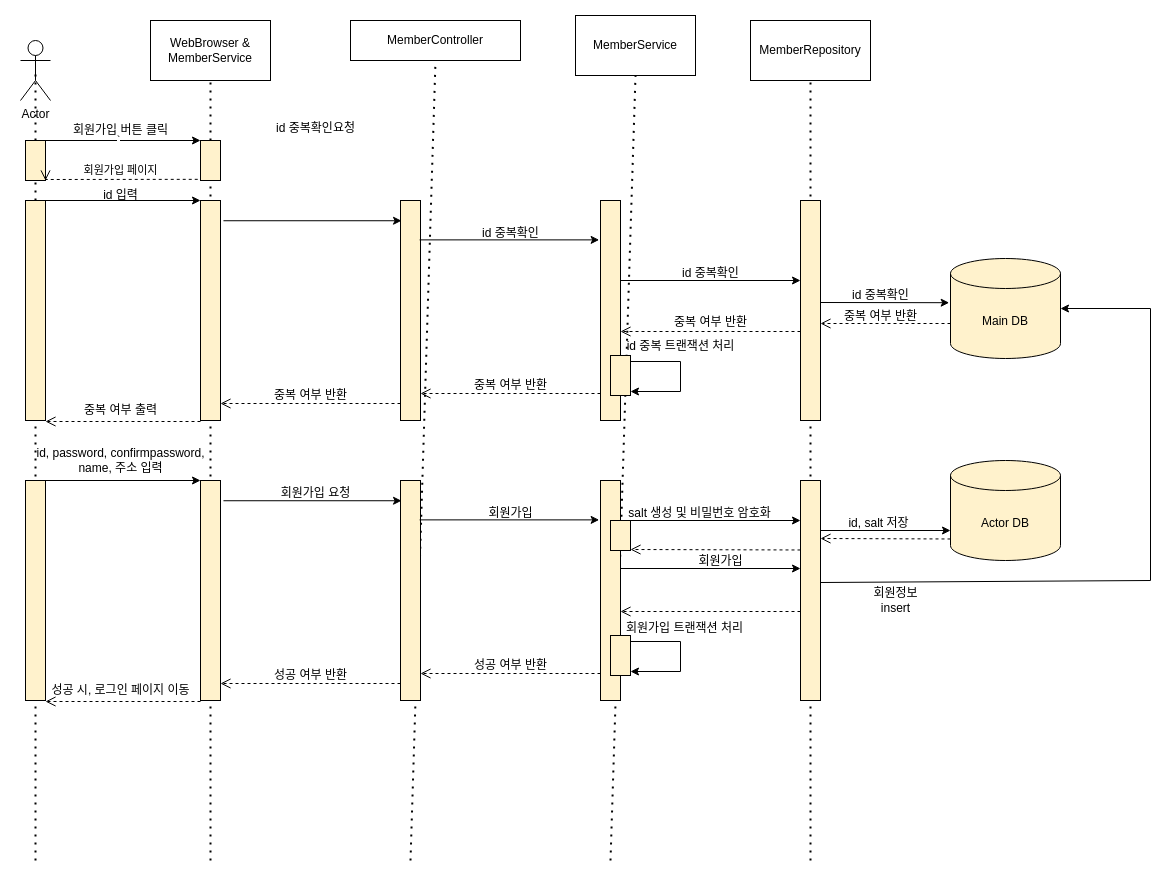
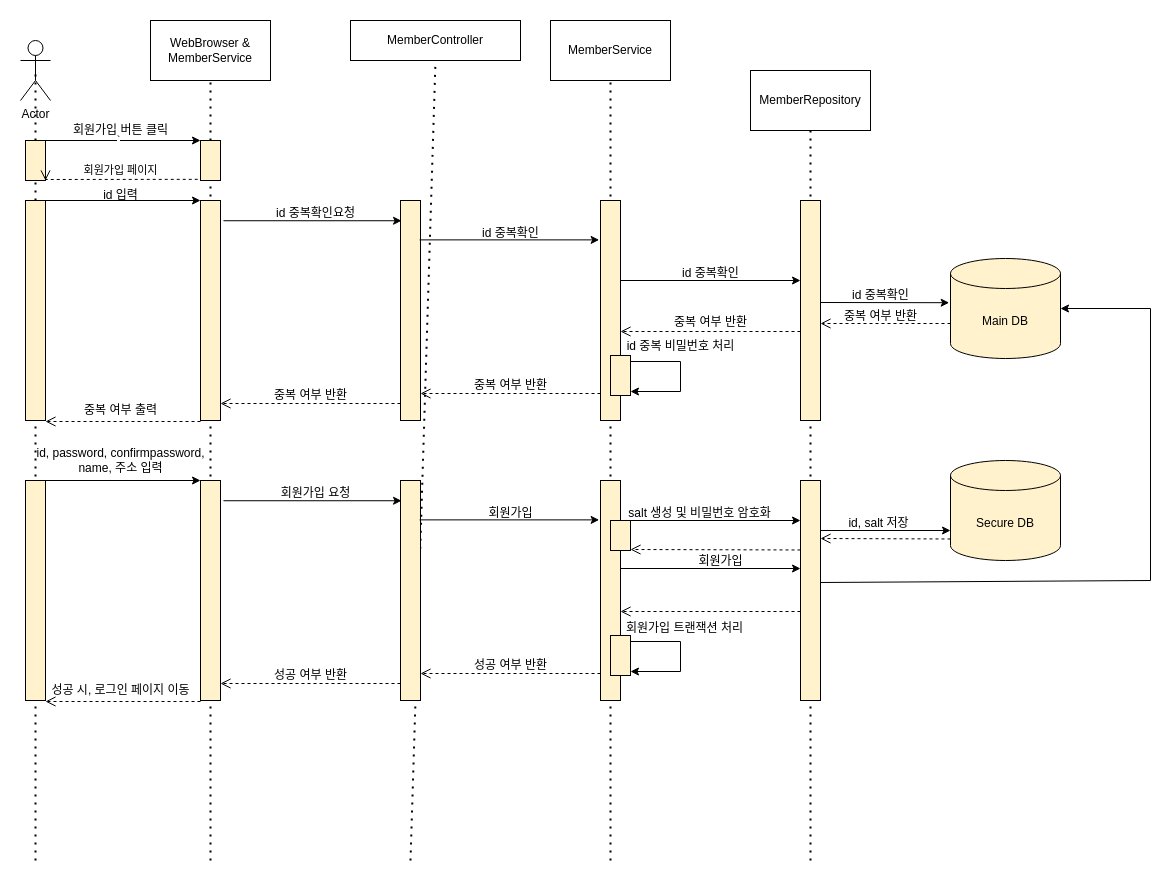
  <mxCell id="0" />
  <mxCell id="1" parent="0" />
  <mxCell id="2" value="Actor" style="shape=umlActor;verticalLabelPosition=bottom;verticalAlign=top;html=1;outlineConnect=0;" parent="1" vertex="1"><mxGeometry x="20" y="40" width="30" height="60" as="geometry" /></mxCell>
  <mxCell id="3" value="" style="endArrow=none;dashed=1;html=1;dashPattern=1 3;strokeWidth=2;rounded=0;entryX=0.5;entryY=0.5;entryDx=0;entryDy=0;entryPerimeter=0;" edge="1" parent="1" source="8" target="2"><mxGeometry width="50" height="50" relative="1" as="geometry"><mxPoint x="35" y="700" as="sourcePoint" /><mxPoint x="470" y="360" as="targetPoint" /></mxGeometry></mxCell>
  <mxCell id="4" value="WebBrowser &amp;amp;&lt;br&gt;MemberService" style="rounded=0;whiteSpace=wrap;html=1;" vertex="1" parent="1"><mxGeometry x="150" y="20" width="120" height="60" as="geometry" /></mxCell>
  <mxCell id="5" value="" style="endArrow=none;dashed=1;html=1;dashPattern=1 3;strokeWidth=2;rounded=0;entryX=0.5;entryY=1;entryDx=0;entryDy=0;" edge="1" parent="1" target="4"><mxGeometry width="50" height="50" relative="1" as="geometry"><mxPoint x="210" y="860" as="sourcePoint" /><mxPoint x="45" y="80" as="targetPoint" /></mxGeometry></mxCell>
  <mxCell id="6" value="" style="rounded=0;whiteSpace=wrap;html=1;fillColor=#FFF2CC;" vertex="1" parent="1"><mxGeometry x="200" y="140" width="20" height="40" as="geometry" /></mxCell>
  <mxCell id="7" value="" style="endArrow=none;dashed=1;html=1;dashPattern=1 3;strokeWidth=2;rounded=0;entryX=0.5;entryY=0.5;entryDx=0;entryDy=0;entryPerimeter=0;" edge="1" parent="1" source="29" target="8"><mxGeometry width="50" height="50" relative="1" as="geometry"><mxPoint x="35" y="700" as="sourcePoint" /><mxPoint x="35" y="70" as="targetPoint" /></mxGeometry></mxCell>
  <mxCell id="8" value="" style="rounded=0;whiteSpace=wrap;html=1;fillColor=#FFF2CC;" vertex="1" parent="1"><mxGeometry x="25" y="140" width="20" height="40" as="geometry" /></mxCell>
  <mxCell id="9" value="MemberController" style="rounded=0;whiteSpace=wrap;html=1;" vertex="1" parent="1"><mxGeometry x="350" y="20" width="170" height="40" as="geometry" /></mxCell>
  <mxCell id="10" value="" style="endArrow=none;dashed=1;html=1;dashPattern=1 3;strokeWidth=2;rounded=0;entryX=0.5;entryY=1;entryDx=0;entryDy=0;" edge="1" parent="1" target="9"><mxGeometry width="50" height="50" relative="1" as="geometry"><mxPoint x="410" y="860" as="sourcePoint" /><mxPoint x="245" y="80" as="targetPoint" /></mxGeometry></mxCell>
  <mxCell id="11" value="" style="rounded=0;whiteSpace=wrap;html=1;fillColor=#FFF2CC;" vertex="1" parent="1"><mxGeometry x="400" y="200" width="20" height="220" as="geometry" /></mxCell>
- <mxCell id="12" value="MemberService" style="rounded=0;whiteSpace=wrap;html=1;" vertex="1" parent="1"><mxGeometry x="575" y="15" width="120" height="60" as="geometry" /></mxCell>
+ <mxCell id="12" value="MemberService" style="rounded=0;whiteSpace=wrap;html=1;" vertex="1" parent="1"><mxGeometry x="550" y="20" width="120" height="60" as="geometry" /></mxCell>
  <mxCell id="13" value="" style="endArrow=none;dashed=1;html=1;dashPattern=1 3;strokeWidth=2;rounded=0;entryX=0.5;entryY=1;entryDx=0;entryDy=0;" edge="1" parent="1" target="12"><mxGeometry width="50" height="50" relative="1" as="geometry"><mxPoint x="610" y="860" as="sourcePoint" /><mxPoint x="445" y="80" as="targetPoint" /></mxGeometry></mxCell>
  <mxCell id="14" value="" style="rounded=0;whiteSpace=wrap;html=1;fillColor=#FFF2CC;" vertex="1" parent="1"><mxGeometry x="600" y="200" width="20" height="220" as="geometry" /></mxCell>
- <mxCell id="15" value="MemberRepository" style="rounded=0;whiteSpace=wrap;html=1;" vertex="1" parent="1"><mxGeometry x="750" y="20" width="120" height="60" as="geometry" /></mxCell>
+ <mxCell id="15" value="MemberRepository" style="rounded=0;whiteSpace=wrap;html=1;" vertex="1" parent="1"><mxGeometry x="750" y="70" width="120" height="60" as="geometry" /></mxCell>
  <mxCell id="16" value="" style="endArrow=none;dashed=1;html=1;dashPattern=1 3;strokeWidth=2;rounded=0;entryX=0.5;entryY=1;entryDx=0;entryDy=0;" edge="1" parent="1" target="15"><mxGeometry width="50" height="50" relative="1" as="geometry"><mxPoint x="810" y="860" as="sourcePoint" /><mxPoint x="645" y="80" as="targetPoint" /></mxGeometry></mxCell>
  <mxCell id="17" value="" style="rounded=0;whiteSpace=wrap;html=1;fillColor=#FFF2CC;" vertex="1" parent="1"><mxGeometry x="800" y="200" width="20" height="220" as="geometry" /></mxCell>
  <mxCell id="18" value="Main DB" style="shape=cylinder3;whiteSpace=wrap;html=1;boundedLbl=1;backgroundOutline=1;size=15;fillColor=#FFF2CC;" vertex="1" parent="1"><mxGeometry x="950" y="258" width="110" height="100" as="geometry" /></mxCell>
  <mxCell id="19" value="`" style="edgeStyle=none;orthogonalLoop=1;jettySize=auto;html=1;rounded=0;entryX=0;entryY=0;entryDx=0;entryDy=0;exitX=0.5;exitY=0;exitDx=0;exitDy=0;" edge="1" parent="1" source="8" target="6"><mxGeometry width="100" relative="1" as="geometry"><mxPoint x="20" y="160" as="sourcePoint" /><mxPoint x="120" y="160" as="targetPoint" /><Array as="points" /></mxGeometry></mxCell>
  <mxCell id="20" value="회원가입 버튼 클릭" style="text;html=1;align=center;verticalAlign=middle;resizable=0;points=[];autosize=1;strokeColor=none;fillColor=none;" vertex="1" parent="1"><mxGeometry x="55" y="115" width="130" height="30" as="geometry" /></mxCell>
  <mxCell id="21" value="회원가입 페이지" style="html=1;verticalAlign=bottom;endArrow=open;dashed=1;endSize=8;edgeStyle=elbowEdgeStyle;elbow=vertical;curved=0;rounded=0;exitX=-0.138;exitY=0.971;exitDx=0;exitDy=0;exitPerimeter=0;entryX=1;entryY=1;entryDx=0;entryDy=0;" edge="1" parent="1" source="6" target="8"><mxGeometry relative="1" as="geometry"><mxPoint x="330" y="290" as="sourcePoint" /><mxPoint x="44" y="170" as="targetPoint" /></mxGeometry></mxCell>
  <mxCell id="22" value="" style="endArrow=classic;html=1;rounded=0;exitX=1;exitY=0;exitDx=0;exitDy=0;entryX=0;entryY=0;entryDx=0;entryDy=0;" edge="1" parent="1" source="29" target="30"><mxGeometry width="50" height="50" relative="1" as="geometry"><mxPoint x="200" y="260" as="sourcePoint" /><mxPoint x="197" y="220" as="targetPoint" /></mxGeometry></mxCell>
  <mxCell id="23" value="id 입력" style="text;html=1;align=center;verticalAlign=middle;resizable=0;points=[];autosize=1;strokeColor=none;fillColor=none;" vertex="1" parent="1"><mxGeometry x="90" y="180" width="60" height="30" as="geometry" /></mxCell>
  <mxCell id="24" value="" style="endArrow=classic;html=1;rounded=0;entryX=0.052;entryY=0.092;entryDx=0;entryDy=0;entryPerimeter=0;exitX=1.148;exitY=0.092;exitDx=0;exitDy=0;exitPerimeter=0;" edge="1" parent="1" source="30" target="11"><mxGeometry width="50" height="50" relative="1" as="geometry"><mxPoint x="220" y="235" as="sourcePoint" /><mxPoint x="400" y="226" as="targetPoint" /></mxGeometry></mxCell>
- <mxCell id="25" value="id 중복확인요청" style="text;html=1;align=center;verticalAlign=middle;resizable=0;points=[];autosize=1;strokeColor=none;fillColor=none;" vertex="1" parent="1"><mxGeometry x="260" y="113" width="110" height="30" as="geometry" /></mxCell>
+ <mxCell id="25" value="id 중복확인요청" style="text;html=1;align=center;verticalAlign=middle;resizable=0;points=[];autosize=1;strokeColor=none;fillColor=none;" vertex="1" parent="1"><mxGeometry x="260" y="198" width="110" height="30" as="geometry" /></mxCell>
  <mxCell id="26" value="" style="endArrow=classic;html=1;rounded=0;exitX=0.957;exitY=0.179;exitDx=0;exitDy=0;exitPerimeter=0;entryX=-0.067;entryY=0.179;entryDx=0;entryDy=0;entryPerimeter=0;" edge="1" parent="1" source="11" target="14"><mxGeometry width="50" height="50" relative="1" as="geometry"><mxPoint x="230" y="245" as="sourcePoint" /><mxPoint x="600" y="254" as="targetPoint" /></mxGeometry></mxCell>
  <mxCell id="27" value="id 중복확인" style="text;html=1;align=center;verticalAlign=middle;resizable=0;points=[];autosize=1;strokeColor=none;fillColor=none;" vertex="1" parent="1"><mxGeometry x="470" y="218" width="80" height="30" as="geometry" /></mxCell>
  <mxCell id="28" value="" style="endArrow=none;dashed=1;html=1;dashPattern=1 3;strokeWidth=2;rounded=0;entryX=0.5;entryY=0.5;entryDx=0;entryDy=0;entryPerimeter=0;" edge="1" parent="1" target="29"><mxGeometry width="50" height="50" relative="1" as="geometry"><mxPoint x="35" y="860" as="sourcePoint" /><mxPoint x="35" y="160" as="targetPoint" /></mxGeometry></mxCell>
  <mxCell id="29" value="" style="rounded=0;whiteSpace=wrap;html=1;fillColor=#FFF2CC;" vertex="1" parent="1"><mxGeometry x="25" y="200" width="20" height="220" as="geometry" /></mxCell>
  <mxCell id="30" value="" style="rounded=0;whiteSpace=wrap;html=1;fillColor=#FFF2CC;" vertex="1" parent="1"><mxGeometry x="200" y="200" width="20" height="220" as="geometry" /></mxCell>
  <mxCell id="31" value="" style="endArrow=classic;html=1;rounded=0;" edge="1" parent="1"><mxGeometry width="50" height="50" relative="1" as="geometry"><mxPoint x="630" y="361" as="sourcePoint" /><mxPoint x="630" y="391" as="targetPoint" /><Array as="points"><mxPoint x="680" y="361" /><mxPoint x="680" y="391" /></Array></mxGeometry></mxCell>
- <mxCell id="32" value="id 중복 트랜잭션 처리" style="text;html=1;align=center;verticalAlign=middle;resizable=0;points=[];autosize=1;strokeColor=none;fillColor=none;" vertex="1" parent="1"><mxGeometry x="610" y="331" width="140" height="30" as="geometry" /></mxCell>
+ <mxCell id="32" value="id 중복 비밀번호 처리" style="text;html=1;align=center;verticalAlign=middle;resizable=0;points=[];autosize=1;strokeColor=none;fillColor=none;" vertex="1" parent="1"><mxGeometry x="610" y="331" width="140" height="30" as="geometry" /></mxCell>
  <mxCell id="33" value="" style="endArrow=classic;html=1;rounded=0;exitX=0.957;exitY=0.179;exitDx=0;exitDy=0;exitPerimeter=0;entryX=-0.067;entryY=0.179;entryDx=0;entryDy=0;entryPerimeter=0;" edge="1" parent="1"><mxGeometry width="50" height="50" relative="1" as="geometry"><mxPoint x="620" y="280" as="sourcePoint" /><mxPoint x="800" y="280" as="targetPoint" /></mxGeometry></mxCell>
  <mxCell id="34" value="id 중복확인" style="text;html=1;align=center;verticalAlign=middle;resizable=0;points=[];autosize=1;strokeColor=none;fillColor=none;" vertex="1" parent="1"><mxGeometry x="670" y="258" width="80" height="30" as="geometry" /></mxCell>
  <mxCell id="35" value="" style="endArrow=classic;html=1;rounded=0;exitX=0.957;exitY=0.179;exitDx=0;exitDy=0;exitPerimeter=0;entryX=-0.012;entryY=0.442;entryDx=0;entryDy=0;entryPerimeter=0;" edge="1" parent="1" target="18"><mxGeometry width="50" height="50" relative="1" as="geometry"><mxPoint x="820" y="302" as="sourcePoint" /><mxPoint x="1000" y="302" as="targetPoint" /></mxGeometry></mxCell>
  <mxCell id="36" value="id 중복확인" style="text;html=1;align=center;verticalAlign=middle;resizable=0;points=[];autosize=1;strokeColor=none;fillColor=none;" vertex="1" parent="1"><mxGeometry x="840" y="280" width="80" height="30" as="geometry" /></mxCell>
  <mxCell id="37" value="" style="html=1;verticalAlign=bottom;endArrow=open;dashed=1;endSize=8;edgeStyle=elbowEdgeStyle;elbow=vertical;curved=0;rounded=0;entryX=1;entryY=1;entryDx=0;entryDy=0;" edge="1" parent="1"><mxGeometry relative="1" as="geometry"><mxPoint x="950" y="323" as="sourcePoint" /><mxPoint x="820" y="323" as="targetPoint" /></mxGeometry></mxCell>
  <mxCell id="38" value="중복 여부 반환" style="text;html=1;align=center;verticalAlign=middle;resizable=0;points=[];autosize=1;strokeColor=none;fillColor=none;" vertex="1" parent="1"><mxGeometry x="830" y="301" width="100" height="30" as="geometry" /></mxCell>
  <mxCell id="39" value="" style="html=1;verticalAlign=bottom;endArrow=open;dashed=1;endSize=8;edgeStyle=elbowEdgeStyle;elbow=vertical;curved=0;rounded=0;entryX=1;entryY=1;entryDx=0;entryDy=0;" edge="1" parent="1" source="17"><mxGeometry relative="1" as="geometry"><mxPoint x="750" y="330.52" as="sourcePoint" /><mxPoint x="620" y="330.52" as="targetPoint" /></mxGeometry></mxCell>
  <mxCell id="40" value="중복 여부 반환" style="text;html=1;align=center;verticalAlign=middle;resizable=0;points=[];autosize=1;strokeColor=none;fillColor=none;" vertex="1" parent="1"><mxGeometry x="660" y="307" width="100" height="30" as="geometry" /></mxCell>
  <mxCell id="41" value="" style="html=1;verticalAlign=bottom;endArrow=open;dashed=1;endSize=8;edgeStyle=elbowEdgeStyle;elbow=vertical;curved=0;rounded=0;entryX=1;entryY=1;entryDx=0;entryDy=0;" edge="1" parent="1"><mxGeometry relative="1" as="geometry"><mxPoint x="600" y="393" as="sourcePoint" /><mxPoint x="420" y="393.52" as="targetPoint" /></mxGeometry></mxCell>
  <mxCell id="42" value="중복 여부 반환" style="text;html=1;align=center;verticalAlign=middle;resizable=0;points=[];autosize=1;strokeColor=none;fillColor=none;" vertex="1" parent="1"><mxGeometry x="460" y="370" width="100" height="30" as="geometry" /></mxCell>
  <mxCell id="43" value="" style="html=1;verticalAlign=bottom;endArrow=open;dashed=1;endSize=8;edgeStyle=elbowEdgeStyle;elbow=vertical;curved=0;rounded=0;entryX=1;entryY=1;entryDx=0;entryDy=0;" edge="1" parent="1"><mxGeometry relative="1" as="geometry"><mxPoint x="400" y="403" as="sourcePoint" /><mxPoint x="220" y="403.52" as="targetPoint" /></mxGeometry></mxCell>
  <mxCell id="44" value="중복 여부 반환" style="text;html=1;align=center;verticalAlign=middle;resizable=0;points=[];autosize=1;strokeColor=none;fillColor=none;" vertex="1" parent="1"><mxGeometry x="260" y="380" width="100" height="30" as="geometry" /></mxCell>
  <mxCell id="45" value="" style="html=1;verticalAlign=bottom;endArrow=open;dashed=1;endSize=8;edgeStyle=elbowEdgeStyle;elbow=vertical;curved=0;rounded=0;entryX=1;entryY=1;entryDx=0;entryDy=0;" edge="1" parent="1"><mxGeometry relative="1" as="geometry"><mxPoint x="200" y="421" as="sourcePoint" /><mxPoint x="45" y="420.52" as="targetPoint" /></mxGeometry></mxCell>
  <mxCell id="46" value="중복 여부 출력" style="text;html=1;align=center;verticalAlign=middle;resizable=0;points=[];autosize=1;strokeColor=none;fillColor=none;" vertex="1" parent="1"><mxGeometry x="70" y="395" width="100" height="30" as="geometry" /></mxCell>
  <mxCell id="47" value="" style="rounded=0;whiteSpace=wrap;html=1;fillColor=#FFF2CC;" vertex="1" parent="1"><mxGeometry x="610" y="355" width="20" height="40" as="geometry" /></mxCell>
  <mxCell id="48" value="" style="rounded=0;whiteSpace=wrap;html=1;fillColor=#FFF2CC;" vertex="1" parent="1"><mxGeometry x="400" y="480" width="20" height="220" as="geometry" /></mxCell>
  <mxCell id="49" value="" style="rounded=0;whiteSpace=wrap;html=1;fillColor=#FFF2CC;" vertex="1" parent="1"><mxGeometry x="600" y="480" width="20" height="220" as="geometry" /></mxCell>
  <mxCell id="50" value="" style="rounded=0;whiteSpace=wrap;html=1;fillColor=#FFF2CC;" vertex="1" parent="1"><mxGeometry x="800" y="480" width="20" height="220" as="geometry" /></mxCell>
  <mxCell id="51" value="" style="endArrow=classic;html=1;rounded=0;exitX=1;exitY=0;exitDx=0;exitDy=0;entryX=0;entryY=0;entryDx=0;entryDy=0;" edge="1" parent="1" source="57" target="58"><mxGeometry width="50" height="50" relative="1" as="geometry"><mxPoint x="200" y="540" as="sourcePoint" /><mxPoint x="197" y="500" as="targetPoint" /></mxGeometry></mxCell>
  <mxCell id="52" value="id, password, confirmpassword,&lt;br&gt;name, 주소 입력" style="text;html=1;align=center;verticalAlign=middle;resizable=0;points=[];autosize=1;strokeColor=none;fillColor=none;" vertex="1" parent="1"><mxGeometry x="25" y="440" width="190" height="40" as="geometry" /></mxCell>
  <mxCell id="53" value="" style="endArrow=classic;html=1;rounded=0;entryX=0.052;entryY=0.092;entryDx=0;entryDy=0;entryPerimeter=0;exitX=1.148;exitY=0.092;exitDx=0;exitDy=0;exitPerimeter=0;" edge="1" parent="1" source="58" target="48"><mxGeometry width="50" height="50" relative="1" as="geometry"><mxPoint x="220" y="515" as="sourcePoint" /><mxPoint x="400" y="506" as="targetPoint" /></mxGeometry></mxCell>
  <mxCell id="54" value="회원가입 요청" style="text;html=1;align=center;verticalAlign=middle;resizable=0;points=[];autosize=1;strokeColor=none;fillColor=none;" vertex="1" parent="1"><mxGeometry x="265" y="478" width="100" height="30" as="geometry" /></mxCell>
  <mxCell id="55" value="" style="endArrow=classic;html=1;rounded=0;exitX=0.957;exitY=0.179;exitDx=0;exitDy=0;exitPerimeter=0;entryX=-0.067;entryY=0.179;entryDx=0;entryDy=0;entryPerimeter=0;" edge="1" parent="1" source="48" target="49"><mxGeometry width="50" height="50" relative="1" as="geometry"><mxPoint x="230" y="525" as="sourcePoint" /><mxPoint x="600" y="534" as="targetPoint" /></mxGeometry></mxCell>
  <mxCell id="56" value="회원가입" style="text;html=1;align=center;verticalAlign=middle;resizable=0;points=[];autosize=1;strokeColor=none;fillColor=none;" vertex="1" parent="1"><mxGeometry x="475" y="498" width="70" height="30" as="geometry" /></mxCell>
  <mxCell id="57" value="" style="rounded=0;whiteSpace=wrap;html=1;fillColor=#FFF2CC;" vertex="1" parent="1"><mxGeometry x="25" y="480" width="20" height="220" as="geometry" /></mxCell>
  <mxCell id="58" value="" style="rounded=0;whiteSpace=wrap;html=1;fillColor=#FFF2CC;" vertex="1" parent="1"><mxGeometry x="200" y="480" width="20" height="220" as="geometry" /></mxCell>
  <mxCell id="59" value="" style="endArrow=classic;html=1;rounded=0;" edge="1" parent="1"><mxGeometry width="50" height="50" relative="1" as="geometry"><mxPoint x="630" y="641" as="sourcePoint" /><mxPoint x="630" y="671" as="targetPoint" /><Array as="points"><mxPoint x="680" y="641" /><mxPoint x="680" y="671" /></Array></mxGeometry></mxCell>
  <mxCell id="60" value="회원가입 트랜잭션 처리" style="text;html=1;align=center;verticalAlign=middle;resizable=0;points=[];autosize=1;strokeColor=none;fillColor=none;" vertex="1" parent="1"><mxGeometry x="609" y="613" width="150" height="30" as="geometry" /></mxCell>
  <mxCell id="61" value="" style="endArrow=classic;html=1;rounded=0;exitX=0.957;exitY=0.179;exitDx=0;exitDy=0;exitPerimeter=0;entryX=-0.067;entryY=0.179;entryDx=0;entryDy=0;entryPerimeter=0;" edge="1" parent="1"><mxGeometry width="50" height="50" relative="1" as="geometry"><mxPoint x="620" y="568" as="sourcePoint" /><mxPoint x="800" y="568" as="targetPoint" /></mxGeometry></mxCell>
  <mxCell id="62" value="회원가입" style="text;html=1;align=center;verticalAlign=middle;resizable=0;points=[];autosize=1;strokeColor=none;fillColor=none;" vertex="1" parent="1"><mxGeometry x="685" y="546" width="70" height="30" as="geometry" /></mxCell>
  <mxCell id="63" value="" style="endArrow=classic;html=1;rounded=0;exitX=0.957;exitY=0.179;exitDx=0;exitDy=0;exitPerimeter=0;entryX=1;entryY=0.5;entryDx=0;entryDy=0;entryPerimeter=0;" edge="1" parent="1" target="18"><mxGeometry width="50" height="50" relative="1" as="geometry"><mxPoint x="820" y="582" as="sourcePoint" /><mxPoint x="1170" y="580" as="targetPoint" /><Array as="points"><mxPoint x="1150" y="580" /><mxPoint x="1150" y="308" /></Array></mxGeometry></mxCell>
- <mxCell id="64" value="회원정보&lt;br&gt;insert" style="text;html=1;align=center;verticalAlign=middle;resizable=0;points=[];autosize=1;strokeColor=none;fillColor=none;" vertex="1" parent="1"><mxGeometry x="860" y="580" width="70" height="40" as="geometry" /></mxCell>
  <mxCell id="65" value="" style="html=1;verticalAlign=bottom;endArrow=open;dashed=1;endSize=8;edgeStyle=elbowEdgeStyle;elbow=vertical;curved=0;rounded=0;entryX=1;entryY=1;entryDx=0;entryDy=0;" edge="1" parent="1" source="50"><mxGeometry relative="1" as="geometry"><mxPoint x="750" y="610.52" as="sourcePoint" /><mxPoint x="620" y="610.52" as="targetPoint" /></mxGeometry></mxCell>
  <mxCell id="66" value="" style="html=1;verticalAlign=bottom;endArrow=open;dashed=1;endSize=8;edgeStyle=elbowEdgeStyle;elbow=vertical;curved=0;rounded=0;entryX=1;entryY=1;entryDx=0;entryDy=0;" edge="1" parent="1"><mxGeometry relative="1" as="geometry"><mxPoint x="600" y="673" as="sourcePoint" /><mxPoint x="420" y="673.52" as="targetPoint" /></mxGeometry></mxCell>
  <mxCell id="67" value="성공 여부 반환" style="text;html=1;align=center;verticalAlign=middle;resizable=0;points=[];autosize=1;strokeColor=none;fillColor=none;" vertex="1" parent="1"><mxGeometry x="460" y="650" width="100" height="30" as="geometry" /></mxCell>
  <mxCell id="68" value="" style="html=1;verticalAlign=bottom;endArrow=open;dashed=1;endSize=8;edgeStyle=elbowEdgeStyle;elbow=vertical;curved=0;rounded=0;entryX=1;entryY=1;entryDx=0;entryDy=0;" edge="1" parent="1"><mxGeometry relative="1" as="geometry"><mxPoint x="400" y="683" as="sourcePoint" /><mxPoint x="220" y="683.52" as="targetPoint" /></mxGeometry></mxCell>
  <mxCell id="69" value="성공 여부 반환" style="text;html=1;align=center;verticalAlign=middle;resizable=0;points=[];autosize=1;strokeColor=none;fillColor=none;" vertex="1" parent="1"><mxGeometry x="260" y="660" width="100" height="30" as="geometry" /></mxCell>
  <mxCell id="70" value="" style="html=1;verticalAlign=bottom;endArrow=open;dashed=1;endSize=8;edgeStyle=elbowEdgeStyle;elbow=vertical;curved=0;rounded=0;entryX=1;entryY=1;entryDx=0;entryDy=0;" edge="1" parent="1"><mxGeometry relative="1" as="geometry"><mxPoint x="200" y="701" as="sourcePoint" /><mxPoint x="45" y="700.52" as="targetPoint" /></mxGeometry></mxCell>
  <mxCell id="71" value="성공 시, 로그인 페이지 이동" style="text;html=1;align=center;verticalAlign=middle;resizable=0;points=[];autosize=1;strokeColor=none;fillColor=none;" vertex="1" parent="1"><mxGeometry x="35" y="675" width="170" height="30" as="geometry" /></mxCell>
  <mxCell id="72" value="" style="rounded=0;whiteSpace=wrap;html=1;fillColor=#FFF2CC;" vertex="1" parent="1"><mxGeometry x="610" y="635" width="20" height="40" as="geometry" /></mxCell>
  <mxCell id="73" value="salt 생성 및 비밀번호 암호화" style="text;html=1;align=center;verticalAlign=middle;resizable=0;points=[];autosize=1;strokeColor=none;fillColor=none;" vertex="1" parent="1"><mxGeometry x="609" y="498" width="180" height="30" as="geometry" /></mxCell>
  <mxCell id="74" value="" style="rounded=0;whiteSpace=wrap;html=1;fillColor=#FFF2CC;" vertex="1" parent="1"><mxGeometry x="610" y="520" width="20" height="30" as="geometry" /></mxCell>
- <mxCell id="75" value="Actor DB" style="shape=cylinder3;whiteSpace=wrap;html=1;boundedLbl=1;backgroundOutline=1;size=15;fillColor=#FFF2CC;" vertex="1" parent="1"><mxGeometry x="950" y="460" width="110" height="100" as="geometry" /></mxCell>
+ <mxCell id="75" value="Secure DB" style="shape=cylinder3;whiteSpace=wrap;html=1;boundedLbl=1;backgroundOutline=1;size=15;fillColor=#FFF2CC;" vertex="1" parent="1"><mxGeometry x="950" y="460" width="110" height="100" as="geometry" /></mxCell>
  <mxCell id="76" value="" style="endArrow=classic;html=1;rounded=0;exitX=0.75;exitY=0;exitDx=0;exitDy=0;" edge="1" parent="1" source="74"><mxGeometry width="50" height="50" relative="1" as="geometry"><mxPoint x="650" y="520" as="sourcePoint" /><mxPoint x="800" y="520" as="targetPoint" /></mxGeometry></mxCell>
  <mxCell id="77" value="" style="endArrow=classic;html=1;rounded=0;exitX=0.75;exitY=0;exitDx=0;exitDy=0;" edge="1" parent="1"><mxGeometry width="50" height="50" relative="1" as="geometry"><mxPoint x="820" y="530" as="sourcePoint" /><mxPoint x="950" y="530" as="targetPoint" /></mxGeometry></mxCell>
  <mxCell id="78" value="id, salt 저장" style="text;html=1;align=center;verticalAlign=middle;resizable=0;points=[];autosize=1;strokeColor=none;fillColor=none;" vertex="1" parent="1"><mxGeometry x="833" y="508" width="90" height="30" as="geometry" /></mxCell>
  <mxCell id="79" value="" style="html=1;verticalAlign=bottom;endArrow=open;dashed=1;endSize=8;edgeStyle=elbowEdgeStyle;elbow=vertical;curved=0;rounded=0;" edge="1" parent="1"><mxGeometry relative="1" as="geometry"><mxPoint x="950" y="538.48" as="sourcePoint" /><mxPoint x="820" y="538" as="targetPoint" /><Array as="points" /></mxGeometry></mxCell>
  <mxCell id="80" value="" style="html=1;verticalAlign=bottom;endArrow=open;dashed=1;endSize=8;edgeStyle=elbowEdgeStyle;elbow=vertical;curved=0;rounded=0;" edge="1" parent="1"><mxGeometry relative="1" as="geometry"><mxPoint x="800" y="549.48" as="sourcePoint" /><mxPoint x="630" y="549" as="targetPoint" /></mxGeometry></mxCell>
